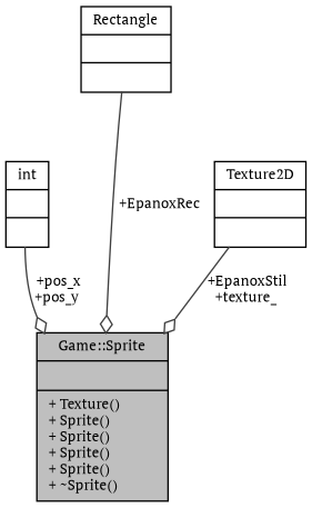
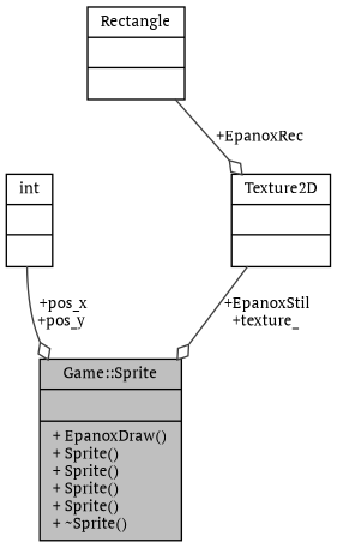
  digraph {
    fontname="PT Serif"
    node [color=black fontname="PT Serif" fontsize=10 shape=record]
    edge [arrowhead=odiamond color=grey25 fontname="PT Serif" fontsize=10 labelfontname=Helvetica labelfontsize=10 style=solid]
-   n1 [fillcolor=grey75 fontcolor=black height=0.2 label="{Game::Sprite\n||+ Texture()\l+ Sprite()\l+ Sprite()\l+ Sprite()\l+ Sprite()\l+ ~Sprite()\l}" style=filled width=0.4]
+   n1 [fillcolor=grey75 fontcolor=black height=0.2 label="{Game::Sprite\n||+ EpanoxDraw()\l+ Sprite()\l+ Sprite()\l+ Sprite()\l+ Sprite()\l+ ~Sprite()\l}" style=filled width=0.4]
    n2 [height=0.2 label="{int\n||}" width=0.4]
    n3 [height=0.2 label="{Texture2D\n||}" width=0.4]
    n4 [height=0.2 label="{Rectangle\n||}" width=0.4]
    n2 -> n1 [label=" +pos_x\n+pos_y"]
    n3 -> n1 [label=" +EpanoxStil\n+texture_"]
-   n4 -> n1 [label=" +EpanoxRec"]
+   n4 -> n3 [label=" +EpanoxRec"]
  }
